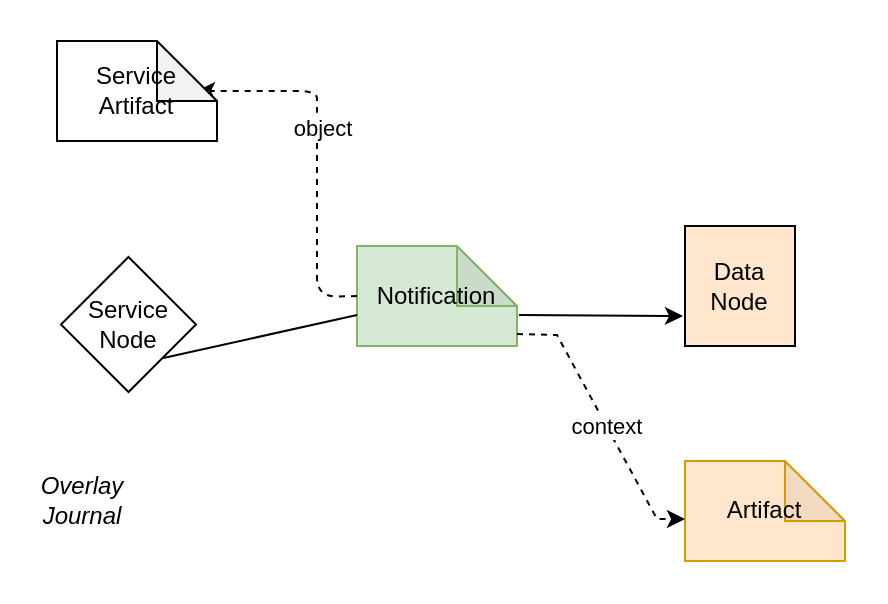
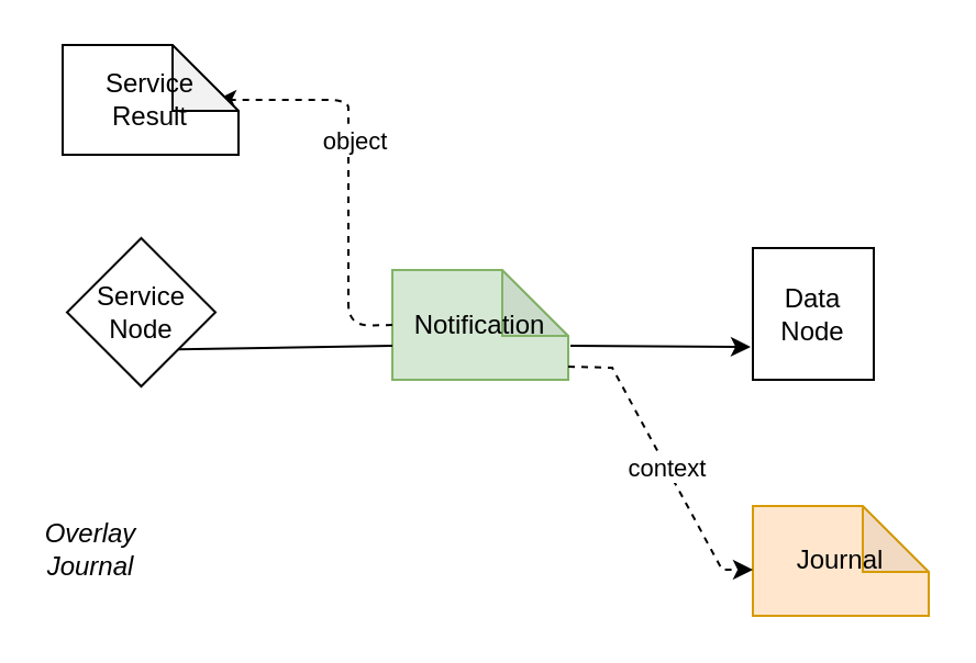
  <mxCell id="0" />
  <mxCell id="1" parent="0" />
- <mxCell id="2" value="Data&lt;br&gt;Node" style="rounded=0;whiteSpace=wrap;html=1;rotation=0;fillColor=#ffe6cc;" vertex="1" parent="1"><mxGeometry x="342" y="112.5" width="55" height="60" as="geometry" /></mxCell>
+ <mxCell id="2" value="Data&lt;br&gt;Node" style="rounded=0;whiteSpace=wrap;html=1;rotation=0;" vertex="1" parent="1"><mxGeometry x="342" y="112.5" width="55" height="60" as="geometry" /></mxCell>
  <mxCell id="3" value="Notification" style="shape=note;whiteSpace=wrap;html=1;backgroundOutline=1;darkOpacity=0.05;strokeColor=#82b366;fillColor=#d5e8d4;" vertex="1" parent="1"><mxGeometry x="178" y="122.5" width="80" height="50" as="geometry" /></mxCell>
  <mxCell id="4" value="" style="endArrow=classic;html=1;exitX=0;exitY=0.5;exitDx=0;exitDy=0;exitPerimeter=0;entryX=0;entryY=0.5;entryDx=0;entryDy=0;entryPerimeter=0;dashed=1;" edge="1" parent="1" source="3"><mxGeometry width="50" height="50" relative="1" as="geometry"><mxPoint x="318" y="100" as="sourcePoint" /><mxPoint x="98" y="45" as="targetPoint" /><Array as="points"><mxPoint x="158" y="148" /><mxPoint x="158" y="60" /><mxPoint x="158" y="45" /></Array></mxGeometry></mxCell>
  <mxCell id="5" value="object" style="edgeLabel;html=1;align=center;verticalAlign=middle;resizable=0;points=[];" vertex="1" connectable="0" parent="4"><mxGeometry x="0.15" y="-2" relative="1" as="geometry"><mxPoint as="offset" /></mxGeometry></mxCell>
  <mxCell id="6" value="" style="endArrow=none;html=1;exitX=1;exitY=1;exitDx=0;exitDy=0;" edge="1" parent="1" source="13"><mxGeometry width="50" height="50" relative="1" as="geometry"><mxPoint x="95.5" y="157.5" as="sourcePoint" /><mxPoint x="178" y="157" as="targetPoint" /></mxGeometry></mxCell>
  <mxCell id="7" value="" style="endArrow=classic;html=1;entryX=0;entryY=0.75;entryDx=0;entryDy=0;" edge="1" parent="1"><mxGeometry width="50" height="50" relative="1" as="geometry"><mxPoint x="259" y="157" as="sourcePoint" /><mxPoint x="341" y="157.5" as="targetPoint" /></mxGeometry></mxCell>
  <mxCell id="8" value="&lt;i&gt;Overlay&lt;br&gt;Journal&lt;br&gt;&lt;/i&gt;" style="text;html=1;strokeColor=none;fillColor=none;align=center;verticalAlign=middle;whiteSpace=wrap;rounded=0;" vertex="1" parent="1"><mxGeometry x="20.5" y="240" width="40" height="20" as="geometry" /></mxCell>
- <mxCell id="9" value="Service&lt;br&gt;Artifact" style="shape=note;whiteSpace=wrap;html=1;backgroundOutline=1;darkOpacity=0.05;" vertex="1" parent="1"><mxGeometry x="28" y="20" width="80" height="50" as="geometry" /></mxCell>
- <mxCell id="10" value="Artifact" style="shape=note;whiteSpace=wrap;html=1;backgroundOutline=1;darkOpacity=0.05;strokeColor=#d79b00;fillColor=#ffe6cc;" vertex="1" parent="1"><mxGeometry x="342" y="230" width="80" height="50" as="geometry" /></mxCell>
+ <mxCell id="9" value="Service&lt;br&gt;Result" style="shape=note;whiteSpace=wrap;html=1;backgroundOutline=1;darkOpacity=0.05;" vertex="1" parent="1"><mxGeometry x="28" y="20" width="80" height="50" as="geometry" /></mxCell>
+ <mxCell id="10" value="Journal" style="shape=note;whiteSpace=wrap;html=1;backgroundOutline=1;darkOpacity=0.05;strokeColor=#d79b00;fillColor=#ffe6cc;" vertex="1" parent="1"><mxGeometry x="342" y="230" width="80" height="50" as="geometry" /></mxCell>
  <mxCell id="11" value="" style="endArrow=classic;html=1;rounded=0;entryX=0;entryY=0.5;entryDx=0;entryDy=0;entryPerimeter=0;exitX=0;exitY=0;exitDx=80;exitDy=40;exitPerimeter=0;dashed=1;" edge="1" parent="1"><mxGeometry width="50" height="50" relative="1" as="geometry"><mxPoint x="258" y="166.5" as="sourcePoint" /><mxPoint x="342" y="259" as="targetPoint" /><Array as="points"><mxPoint x="278" y="167" /><mxPoint x="328" y="259" /></Array></mxGeometry></mxCell>
  <mxCell id="12" value="context" style="edgeLabel;html=1;align=center;verticalAlign=middle;resizable=0;points=[];" connectable="0" vertex="1" parent="11"><mxGeometry x="0.043" relative="1" as="geometry"><mxPoint as="offset" /></mxGeometry></mxCell>
- <mxCell id="13" value="Service&lt;br&gt;Node" style="rhombus;whiteSpace=wrap;html=1;" vertex="1" parent="1"><mxGeometry x="30" y="128" width="67.5" height="67.5" as="geometry" /></mxCell>
+ <mxCell id="13" value="Service&lt;br&gt;Node" style="rhombus;whiteSpace=wrap;html=1;" vertex="1" parent="1"><mxGeometry x="30" y="108" width="67.5" height="67.5" as="geometry" /></mxCell>
